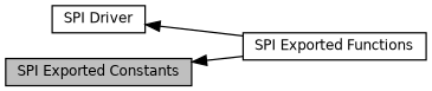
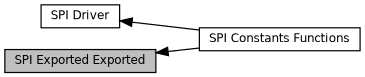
  digraph {
    rankdir=LR
    node [color=black fillcolor=white fontname=Helvetica fontsize=10 shape=box style=filled]
    edge [dir=back fontname=Helvetica fontsize=10 labelfontname=Helvetica labelfontsize=10 shape=plaintext style=solid]
    n1 [height=0.2 label="SPI Driver" width=0.4]
-   n2 [height=0.2 label="SPI Exported Functions" width=0.4]
-   n3 [fillcolor=grey75 fontcolor=black height=0.2 label="SPI Exported Constants" width=0.4]
+   n2 [height=0.2 label="SPI Constants Functions" width=0.4]
+   n3 [fillcolor=grey75 fontcolor=black height=0.2 label="SPI Exported Exported" width=0.4]
    n1 -> n2
    n3 -> n2
  }
